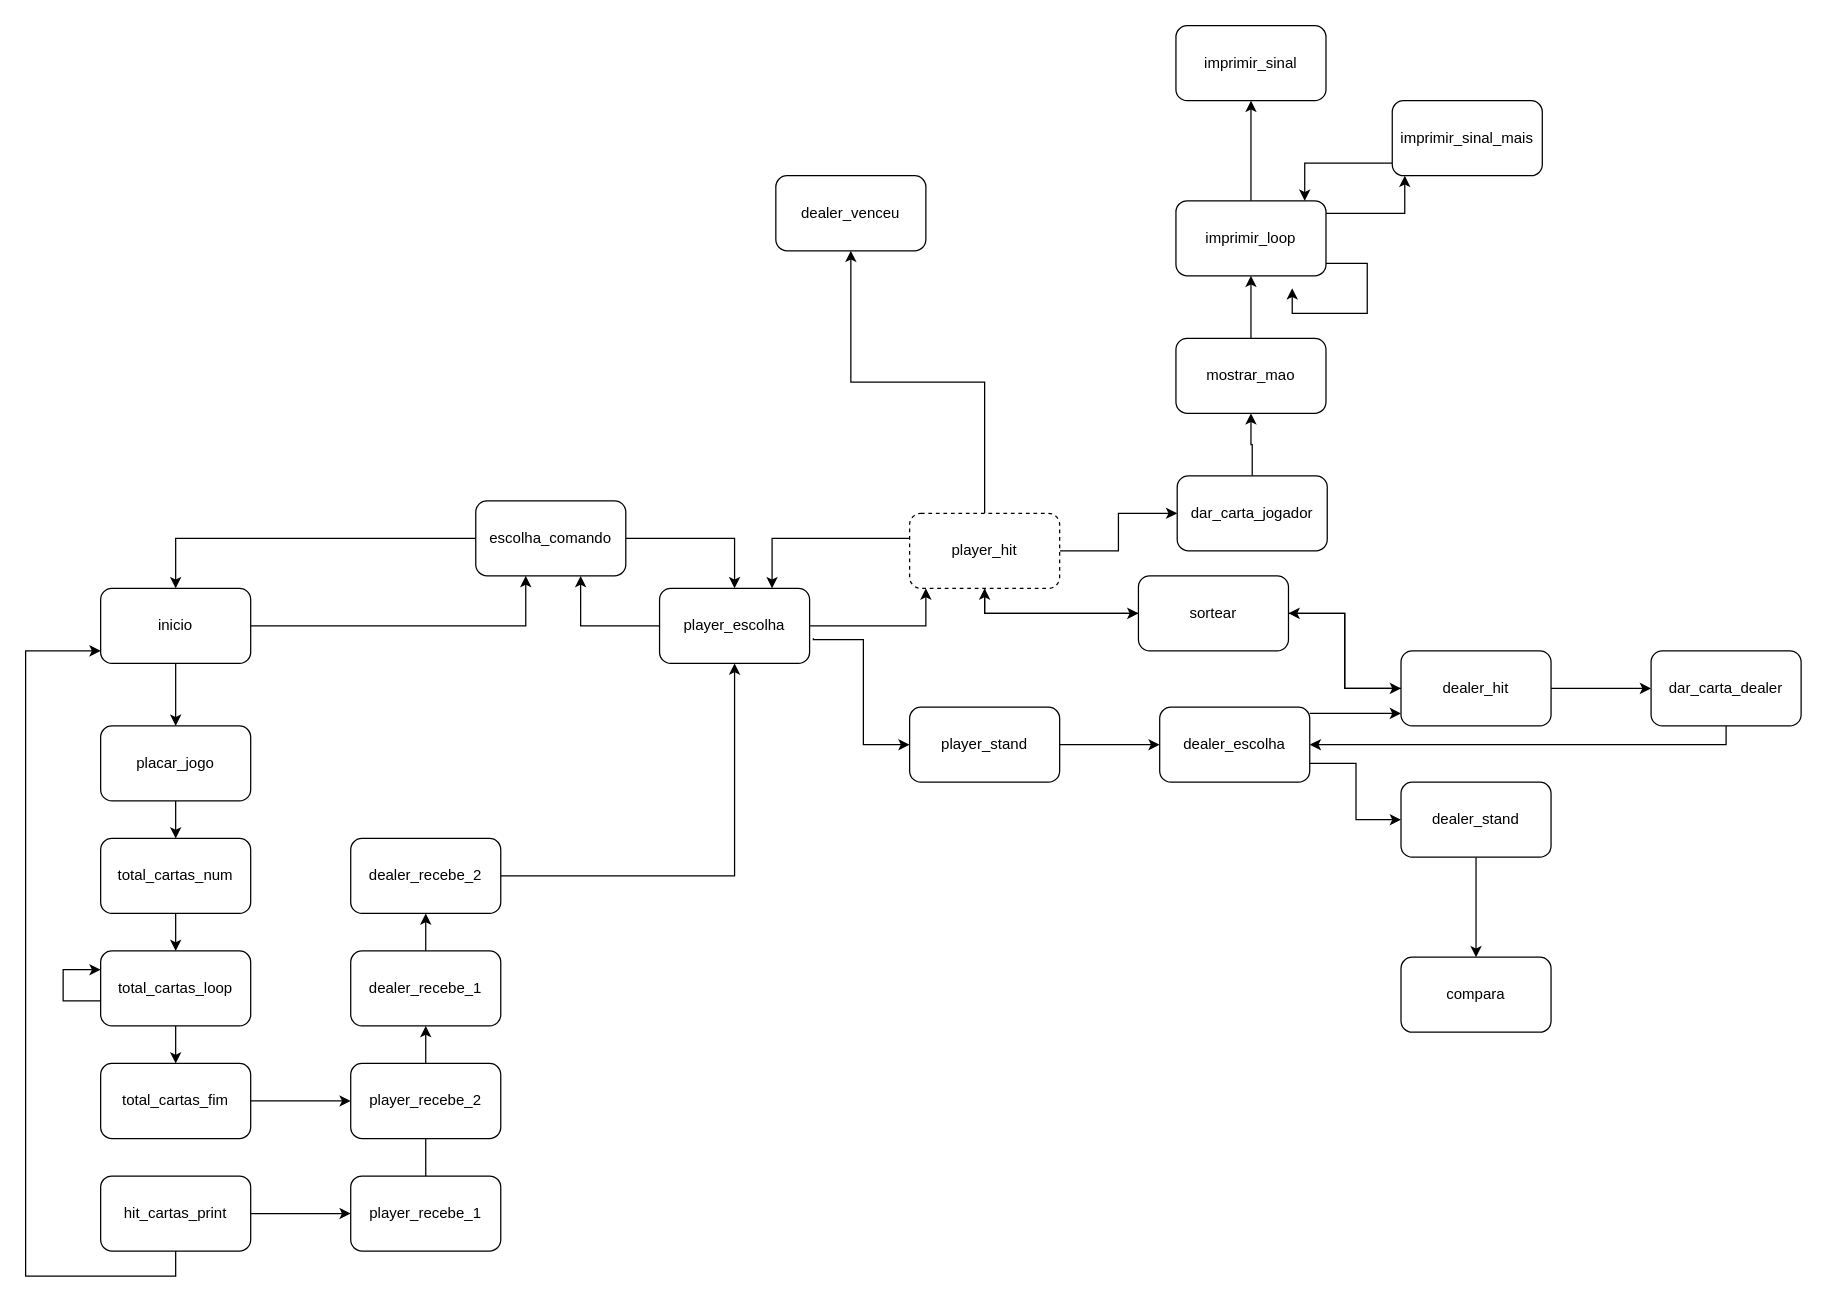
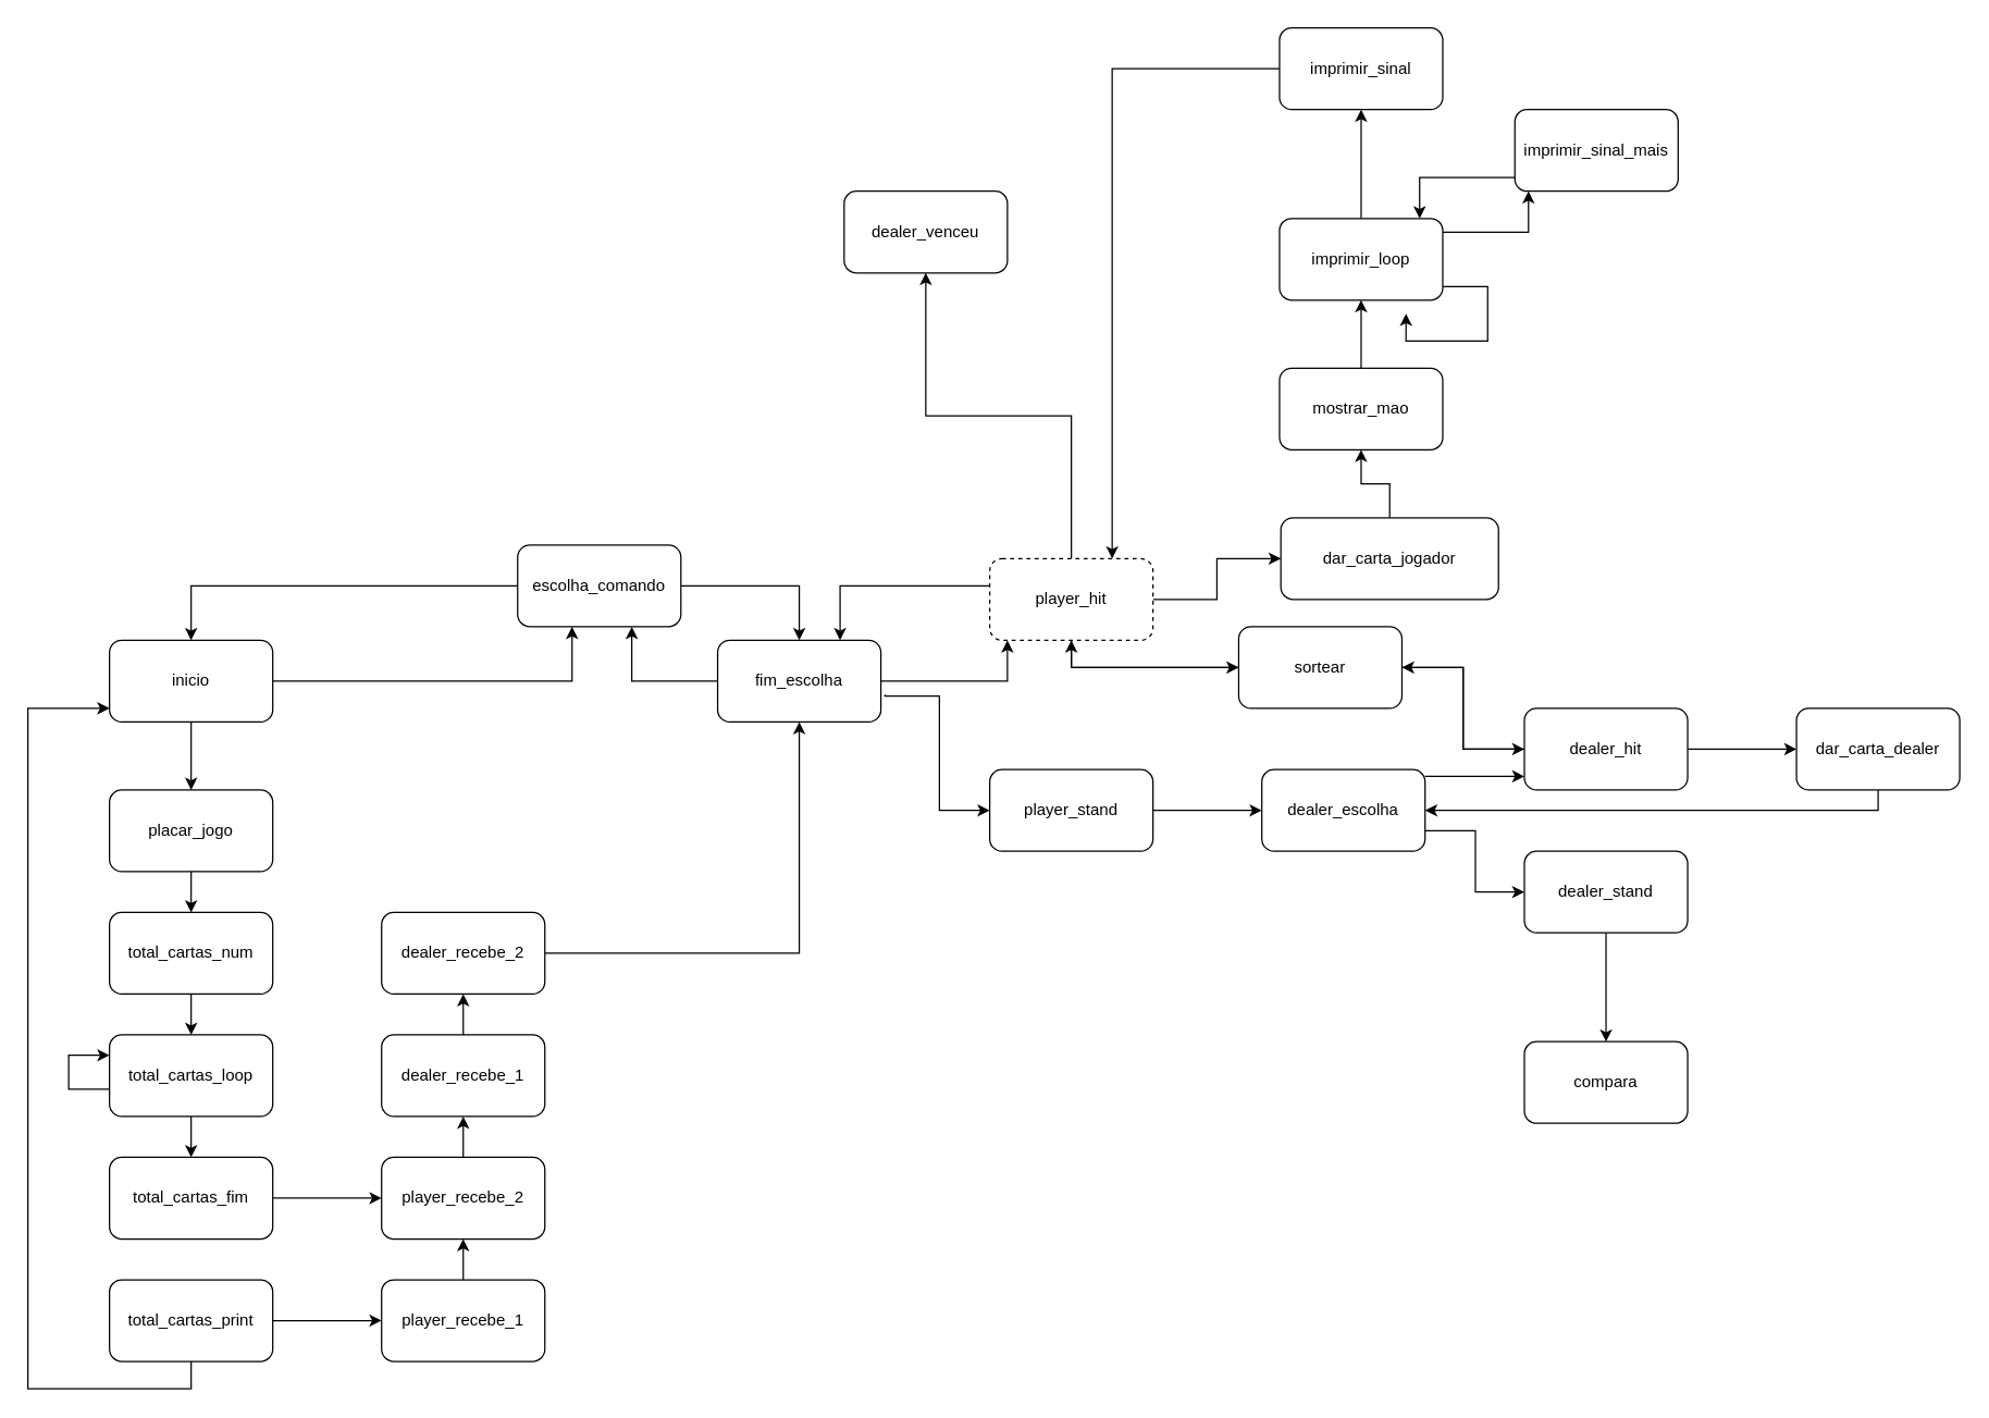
  <mxCell id="0" />
  <mxCell id="1" parent="0" />
  <mxCell id="2" value="" style="edgeStyle=orthogonalEdgeStyle;rounded=0;orthogonalLoop=1;jettySize=auto;html=1;" edge="1" parent="1" source="4" target="7"><mxGeometry relative="1" as="geometry"><Array as="points"><mxPoint x="420" y="500" /></Array></mxGeometry></mxCell>
  <mxCell id="3" value="" style="edgeStyle=orthogonalEdgeStyle;rounded=0;orthogonalLoop=1;jettySize=auto;html=1;" edge="1" parent="1" source="4" target="9"><mxGeometry relative="1" as="geometry" /></mxCell>
  <mxCell id="4" value="inicio" style="rounded=1;whiteSpace=wrap;html=1;" vertex="1" parent="1"><mxGeometry x="80" y="470" width="120" height="60" as="geometry" /></mxCell>
  <mxCell id="5" style="edgeStyle=orthogonalEdgeStyle;rounded=0;orthogonalLoop=1;jettySize=auto;html=1;" edge="1" parent="1" source="7" target="4"><mxGeometry relative="1" as="geometry" /></mxCell>
  <mxCell id="6" style="edgeStyle=orthogonalEdgeStyle;rounded=0;orthogonalLoop=1;jettySize=auto;html=1;" edge="1" parent="1" source="7" target="31"><mxGeometry relative="1" as="geometry" /></mxCell>
  <mxCell id="7" value="escolha_comando" style="whiteSpace=wrap;html=1;rounded=1;" vertex="1" parent="1"><mxGeometry x="380" y="400" width="120" height="60" as="geometry" /></mxCell>
  <mxCell id="8" value="" style="edgeStyle=orthogonalEdgeStyle;rounded=0;orthogonalLoop=1;jettySize=auto;html=1;" edge="1" parent="1" source="9" target="11"><mxGeometry relative="1" as="geometry" /></mxCell>
  <mxCell id="9" value="placar_jogo" style="whiteSpace=wrap;html=1;rounded=1;" vertex="1" parent="1"><mxGeometry x="80" y="580" width="120" height="60" as="geometry" /></mxCell>
  <mxCell id="10" value="" style="edgeStyle=orthogonalEdgeStyle;rounded=0;orthogonalLoop=1;jettySize=auto;html=1;" edge="1" parent="1" source="11" target="13"><mxGeometry relative="1" as="geometry" /></mxCell>
  <mxCell id="11" value="total_cartas_num" style="whiteSpace=wrap;html=1;rounded=1;" vertex="1" parent="1"><mxGeometry x="80" y="670" width="120" height="60" as="geometry" /></mxCell>
  <mxCell id="12" value="" style="edgeStyle=orthogonalEdgeStyle;rounded=0;orthogonalLoop=1;jettySize=auto;html=1;" edge="1" parent="1" source="13" target="15"><mxGeometry relative="1" as="geometry" /></mxCell>
  <mxCell id="13" value="total_cartas_loop" style="whiteSpace=wrap;html=1;rounded=1;" vertex="1" parent="1"><mxGeometry x="80" y="760" width="120" height="60" as="geometry" /></mxCell>
  <mxCell id="14" value="" style="edgeStyle=orthogonalEdgeStyle;rounded=0;orthogonalLoop=1;jettySize=auto;html=1;" edge="1" parent="1" source="15" target="23"><mxGeometry relative="1" as="geometry" /></mxCell>
  <mxCell id="15" value="total_cartas_fim" style="whiteSpace=wrap;html=1;rounded=1;" vertex="1" parent="1"><mxGeometry x="80" y="850" width="120" height="60" as="geometry" /></mxCell>
  <mxCell id="16" style="edgeStyle=orthogonalEdgeStyle;rounded=0;orthogonalLoop=1;jettySize=auto;html=1;" edge="1" parent="1" source="18" target="4"><mxGeometry relative="1" as="geometry"><Array as="points"><mxPoint x="140" y="1020" /><mxPoint x="20" y="1020" /><mxPoint x="20" y="520" /></Array></mxGeometry></mxCell>
  <mxCell id="17" value="" style="edgeStyle=orthogonalEdgeStyle;rounded=0;orthogonalLoop=1;jettySize=auto;html=1;" edge="1" parent="1" source="18" target="21"><mxGeometry relative="1" as="geometry" /></mxCell>
- <mxCell id="18" value="hit_cartas_print" style="whiteSpace=wrap;html=1;rounded=1;" vertex="1" parent="1"><mxGeometry x="80" y="940" width="120" height="60" as="geometry" /></mxCell>
+ <mxCell id="18" value="total_cartas_print" style="whiteSpace=wrap;html=1;rounded=1;" vertex="1" parent="1"><mxGeometry x="80" y="940" width="120" height="60" as="geometry" /></mxCell>
  <mxCell id="19" style="edgeStyle=orthogonalEdgeStyle;rounded=0;orthogonalLoop=1;jettySize=auto;html=1;entryX=0;entryY=0.25;entryDx=0;entryDy=0;" edge="1" parent="1" source="13" target="13"><mxGeometry relative="1" as="geometry"><Array as="points"><mxPoint x="50" y="800" /><mxPoint x="50" y="775" /></Array></mxGeometry></mxCell>
- <mxCell id="20" value="" style="edgeStyle=orthogonalEdgeStyle;rounded=0;orthogonalLoop=1;jettySize=auto;html=1;endArrow=none;" edge="1" parent="1" source="21" target="23"><mxGeometry relative="1" as="geometry" /></mxCell>
+ <mxCell id="20" value="" style="edgeStyle=orthogonalEdgeStyle;rounded=0;orthogonalLoop=1;jettySize=auto;html=1;" edge="1" parent="1" source="21" target="23"><mxGeometry relative="1" as="geometry" /></mxCell>
  <mxCell id="21" value="player_recebe_1" style="whiteSpace=wrap;html=1;rounded=1;" vertex="1" parent="1"><mxGeometry x="280" y="940" width="120" height="60" as="geometry" /></mxCell>
  <mxCell id="22" value="" style="edgeStyle=orthogonalEdgeStyle;rounded=0;orthogonalLoop=1;jettySize=auto;html=1;" edge="1" parent="1" source="23" target="25"><mxGeometry relative="1" as="geometry" /></mxCell>
  <mxCell id="23" value="player_recebe_2" style="whiteSpace=wrap;html=1;rounded=1;" vertex="1" parent="1"><mxGeometry x="280" y="850" width="120" height="60" as="geometry" /></mxCell>
  <mxCell id="24" value="" style="edgeStyle=orthogonalEdgeStyle;rounded=0;orthogonalLoop=1;jettySize=auto;html=1;" edge="1" parent="1" source="25" target="27"><mxGeometry relative="1" as="geometry" /></mxCell>
  <mxCell id="25" value="dealer_recebe_1" style="whiteSpace=wrap;html=1;rounded=1;" vertex="1" parent="1"><mxGeometry x="280" y="760" width="120" height="60" as="geometry" /></mxCell>
  <mxCell id="26" value="" style="edgeStyle=orthogonalEdgeStyle;rounded=0;orthogonalLoop=1;jettySize=auto;html=1;" edge="1" parent="1" source="27" target="31"><mxGeometry relative="1" as="geometry" /></mxCell>
  <mxCell id="27" value="dealer_recebe_2" style="whiteSpace=wrap;html=1;rounded=1;" vertex="1" parent="1"><mxGeometry x="280" y="670" width="120" height="60" as="geometry" /></mxCell>
  <mxCell id="28" style="edgeStyle=orthogonalEdgeStyle;rounded=0;orthogonalLoop=1;jettySize=auto;html=1;entryX=0.699;entryY=1.001;entryDx=0;entryDy=0;entryPerimeter=0;" edge="1" parent="1" source="31" target="7"><mxGeometry relative="1" as="geometry"><mxPoint x="470" y="463" as="targetPoint" /><Array as="points"><mxPoint x="464" y="500" /></Array></mxGeometry></mxCell>
  <mxCell id="29" value="" style="edgeStyle=orthogonalEdgeStyle;rounded=0;orthogonalLoop=1;jettySize=auto;html=1;" edge="1" parent="1" source="31" target="36"><mxGeometry relative="1" as="geometry"><Array as="points"><mxPoint x="740" y="500" /></Array></mxGeometry></mxCell>
  <mxCell id="30" value="" style="edgeStyle=orthogonalEdgeStyle;rounded=0;orthogonalLoop=1;jettySize=auto;html=1;" edge="1" parent="1" target="38"><mxGeometry relative="1" as="geometry"><mxPoint x="650" y="510" as="sourcePoint" /><Array as="points"><mxPoint x="690" y="511" /><mxPoint x="690" y="595" /></Array></mxGeometry></mxCell>
- <mxCell id="31" value="player_escolha" style="whiteSpace=wrap;html=1;rounded=1;" vertex="1" parent="1"><mxGeometry x="527" y="470" width="120" height="60" as="geometry" /></mxCell>
+ <mxCell id="31" value="fim_escolha" style="whiteSpace=wrap;html=1;rounded=1;" vertex="1" parent="1"><mxGeometry x="527" y="470" width="120" height="60" as="geometry" /></mxCell>
  <mxCell id="32" style="edgeStyle=orthogonalEdgeStyle;rounded=0;orthogonalLoop=1;jettySize=auto;html=1;entryX=0.75;entryY=0;entryDx=0;entryDy=0;" edge="1" parent="1" source="36" target="31"><mxGeometry relative="1" as="geometry"><Array as="points"><mxPoint x="617" y="430" /></Array></mxGeometry></mxCell>
  <mxCell id="33" value="" style="edgeStyle=orthogonalEdgeStyle;rounded=0;orthogonalLoop=1;jettySize=auto;html=1;" edge="1" parent="1" source="36" target="49"><mxGeometry relative="1" as="geometry" /></mxCell>
  <mxCell id="34" style="edgeStyle=orthogonalEdgeStyle;rounded=0;orthogonalLoop=1;jettySize=auto;html=1;" edge="1" parent="1" source="36" target="60"><mxGeometry relative="1" as="geometry"><Array as="points"><mxPoint x="787" y="490" /></Array></mxGeometry></mxCell>
  <mxCell id="35" value="" style="edgeStyle=orthogonalEdgeStyle;rounded=0;orthogonalLoop=1;jettySize=auto;html=1;" edge="1" parent="1" source="36" target="62"><mxGeometry relative="1" as="geometry" /></mxCell>
  <mxCell id="36" value="player_hit" style="whiteSpace=wrap;html=1;rounded=1;dashed=1;" vertex="1" parent="1"><mxGeometry x="727" y="410" width="120" height="60" as="geometry" /></mxCell>
  <mxCell id="37" value="" style="edgeStyle=orthogonalEdgeStyle;rounded=0;orthogonalLoop=1;jettySize=auto;html=1;" edge="1" parent="1" source="38" target="52"><mxGeometry relative="1" as="geometry" /></mxCell>
  <mxCell id="38" value="player_stand" style="whiteSpace=wrap;html=1;rounded=1;" vertex="1" parent="1"><mxGeometry x="727" y="565" width="120" height="60" as="geometry" /></mxCell>
  <mxCell id="39" value="" style="edgeStyle=orthogonalEdgeStyle;rounded=0;orthogonalLoop=1;jettySize=auto;html=1;" edge="1" parent="1" source="40" target="44"><mxGeometry relative="1" as="geometry" /></mxCell>
  <mxCell id="40" value="mostrar_mao" style="whiteSpace=wrap;html=1;rounded=1;" vertex="1" parent="1"><mxGeometry x="940" y="270" width="120" height="60" as="geometry" /></mxCell>
  <mxCell id="41" value="" style="edgeStyle=orthogonalEdgeStyle;rounded=0;orthogonalLoop=1;jettySize=auto;html=1;" edge="1" parent="1" source="44" target="46"><mxGeometry relative="1" as="geometry"><Array as="points"><mxPoint x="1123" y="170" /></Array></mxGeometry></mxCell>
  <mxCell id="42" value="" style="edgeStyle=orthogonalEdgeStyle;rounded=0;orthogonalLoop=1;jettySize=auto;html=1;" edge="1" parent="1" source="44" target="48"><mxGeometry relative="1" as="geometry" /></mxCell>
  <mxCell id="43" style="edgeStyle=orthogonalEdgeStyle;rounded=0;orthogonalLoop=1;jettySize=auto;html=1;" edge="1" parent="1" source="44"><mxGeometry relative="1" as="geometry"><mxPoint x="1033" y="230" as="targetPoint" /><Array as="points"><mxPoint x="1093" y="210" /><mxPoint x="1093" y="250" /><mxPoint x="1033" y="250" /></Array></mxGeometry></mxCell>
  <mxCell id="44" value="imprimir_loop" style="whiteSpace=wrap;html=1;rounded=1;" vertex="1" parent="1"><mxGeometry x="940" y="160" width="120" height="60" as="geometry" /></mxCell>
  <mxCell id="45" style="edgeStyle=orthogonalEdgeStyle;rounded=0;orthogonalLoop=1;jettySize=auto;html=1;" edge="1" parent="1" source="46" target="44"><mxGeometry relative="1" as="geometry"><Array as="points"><mxPoint x="1043" y="130" /></Array></mxGeometry></mxCell>
  <mxCell id="46" value="imprimir_sinal_mais" style="whiteSpace=wrap;html=1;rounded=1;" vertex="1" parent="1"><mxGeometry x="1113" y="80" width="120" height="60" as="geometry" /></mxCell>
+ <mxCell id="47" style="edgeStyle=orthogonalEdgeStyle;rounded=0;orthogonalLoop=1;jettySize=auto;html=1;entryX=0.75;entryY=0;entryDx=0;entryDy=0;" edge="1" parent="1" source="48" target="36"><mxGeometry relative="1" as="geometry" /></mxCell>
  <mxCell id="48" value="imprimir_sinal" style="whiteSpace=wrap;html=1;rounded=1;" vertex="1" parent="1"><mxGeometry x="940" y="20" width="120" height="60" as="geometry" /></mxCell>
  <mxCell id="49" value="dealer_venceu" style="whiteSpace=wrap;html=1;rounded=1;" vertex="1" parent="1"><mxGeometry x="620" y="140" width="120" height="60" as="geometry" /></mxCell>
  <mxCell id="50" value="" style="edgeStyle=orthogonalEdgeStyle;rounded=0;orthogonalLoop=1;jettySize=auto;html=1;" edge="1" parent="1" source="52" target="55"><mxGeometry relative="1" as="geometry"><Array as="points"><mxPoint x="1070" y="570" /><mxPoint x="1070" y="570" /></Array></mxGeometry></mxCell>
  <mxCell id="51" value="" style="edgeStyle=orthogonalEdgeStyle;rounded=0;orthogonalLoop=1;jettySize=auto;html=1;" edge="1" parent="1" source="52" target="57"><mxGeometry relative="1" as="geometry"><Array as="points"><mxPoint x="1084" y="610" /><mxPoint x="1084" y="655" /></Array></mxGeometry></mxCell>
  <mxCell id="52" value="dealer_escolha" style="whiteSpace=wrap;html=1;rounded=1;" vertex="1" parent="1"><mxGeometry x="927" y="565" width="120" height="60" as="geometry" /></mxCell>
  <mxCell id="53" value="" style="edgeStyle=orthogonalEdgeStyle;rounded=0;orthogonalLoop=1;jettySize=auto;html=1;" edge="1" parent="1" source="55" target="60"><mxGeometry relative="1" as="geometry"><Array as="points"><mxPoint x="1075" y="550" /><mxPoint x="1075" y="490" /></Array></mxGeometry></mxCell>
  <mxCell id="54" value="" style="edgeStyle=orthogonalEdgeStyle;rounded=0;orthogonalLoop=1;jettySize=auto;html=1;" edge="1" parent="1" source="55" target="64"><mxGeometry relative="1" as="geometry" /></mxCell>
  <mxCell id="55" value="dealer_hit" style="whiteSpace=wrap;html=1;rounded=1;" vertex="1" parent="1"><mxGeometry x="1120" y="520" width="120" height="60" as="geometry" /></mxCell>
  <mxCell id="56" value="" style="edgeStyle=orthogonalEdgeStyle;rounded=0;orthogonalLoop=1;jettySize=auto;html=1;" edge="1" parent="1" source="57" target="65"><mxGeometry relative="1" as="geometry" /></mxCell>
  <mxCell id="57" value="dealer_stand" style="whiteSpace=wrap;html=1;rounded=1;" vertex="1" parent="1"><mxGeometry x="1120" y="625" width="120" height="60" as="geometry" /></mxCell>
  <mxCell id="58" style="edgeStyle=orthogonalEdgeStyle;rounded=0;orthogonalLoop=1;jettySize=auto;html=1;entryX=0;entryY=0.5;entryDx=0;entryDy=0;" edge="1" parent="1" source="60" target="55"><mxGeometry relative="1" as="geometry" /></mxCell>
  <mxCell id="59" style="edgeStyle=orthogonalEdgeStyle;rounded=0;orthogonalLoop=1;jettySize=auto;html=1;entryX=0.5;entryY=1;entryDx=0;entryDy=0;" edge="1" parent="1" source="60" target="36"><mxGeometry relative="1" as="geometry" /></mxCell>
  <mxCell id="60" value="sortear" style="whiteSpace=wrap;html=1;rounded=1;" vertex="1" parent="1"><mxGeometry x="910" y="460" width="120" height="60" as="geometry" /></mxCell>
  <mxCell id="61" style="edgeStyle=orthogonalEdgeStyle;rounded=0;orthogonalLoop=1;jettySize=auto;html=1;" edge="1" parent="1" source="62" target="40"><mxGeometry relative="1" as="geometry" /></mxCell>
- <mxCell id="62" value="dar_carta_jogador" style="whiteSpace=wrap;html=1;rounded=1;" vertex="1" parent="1"><mxGeometry x="941" y="380" width="120" height="60" as="geometry" /></mxCell>
+ <mxCell id="62" value="dar_carta_jogador" style="whiteSpace=wrap;html=1;rounded=1;" vertex="1" parent="1"><mxGeometry x="941" y="380" width="160" height="60" as="geometry" /></mxCell>
  <mxCell id="63" style="edgeStyle=orthogonalEdgeStyle;rounded=0;orthogonalLoop=1;jettySize=auto;html=1;" edge="1" parent="1" source="64" target="52"><mxGeometry relative="1" as="geometry"><Array as="points"><mxPoint x="1380" y="595" /></Array></mxGeometry></mxCell>
  <mxCell id="64" value="dar_carta_dealer" style="whiteSpace=wrap;html=1;rounded=1;" vertex="1" parent="1"><mxGeometry x="1320" y="520" width="120" height="60" as="geometry" /></mxCell>
  <mxCell id="65" value="compara" style="whiteSpace=wrap;html=1;rounded=1;" vertex="1" parent="1"><mxGeometry x="1120" y="765" width="120" height="60" as="geometry" /></mxCell>
